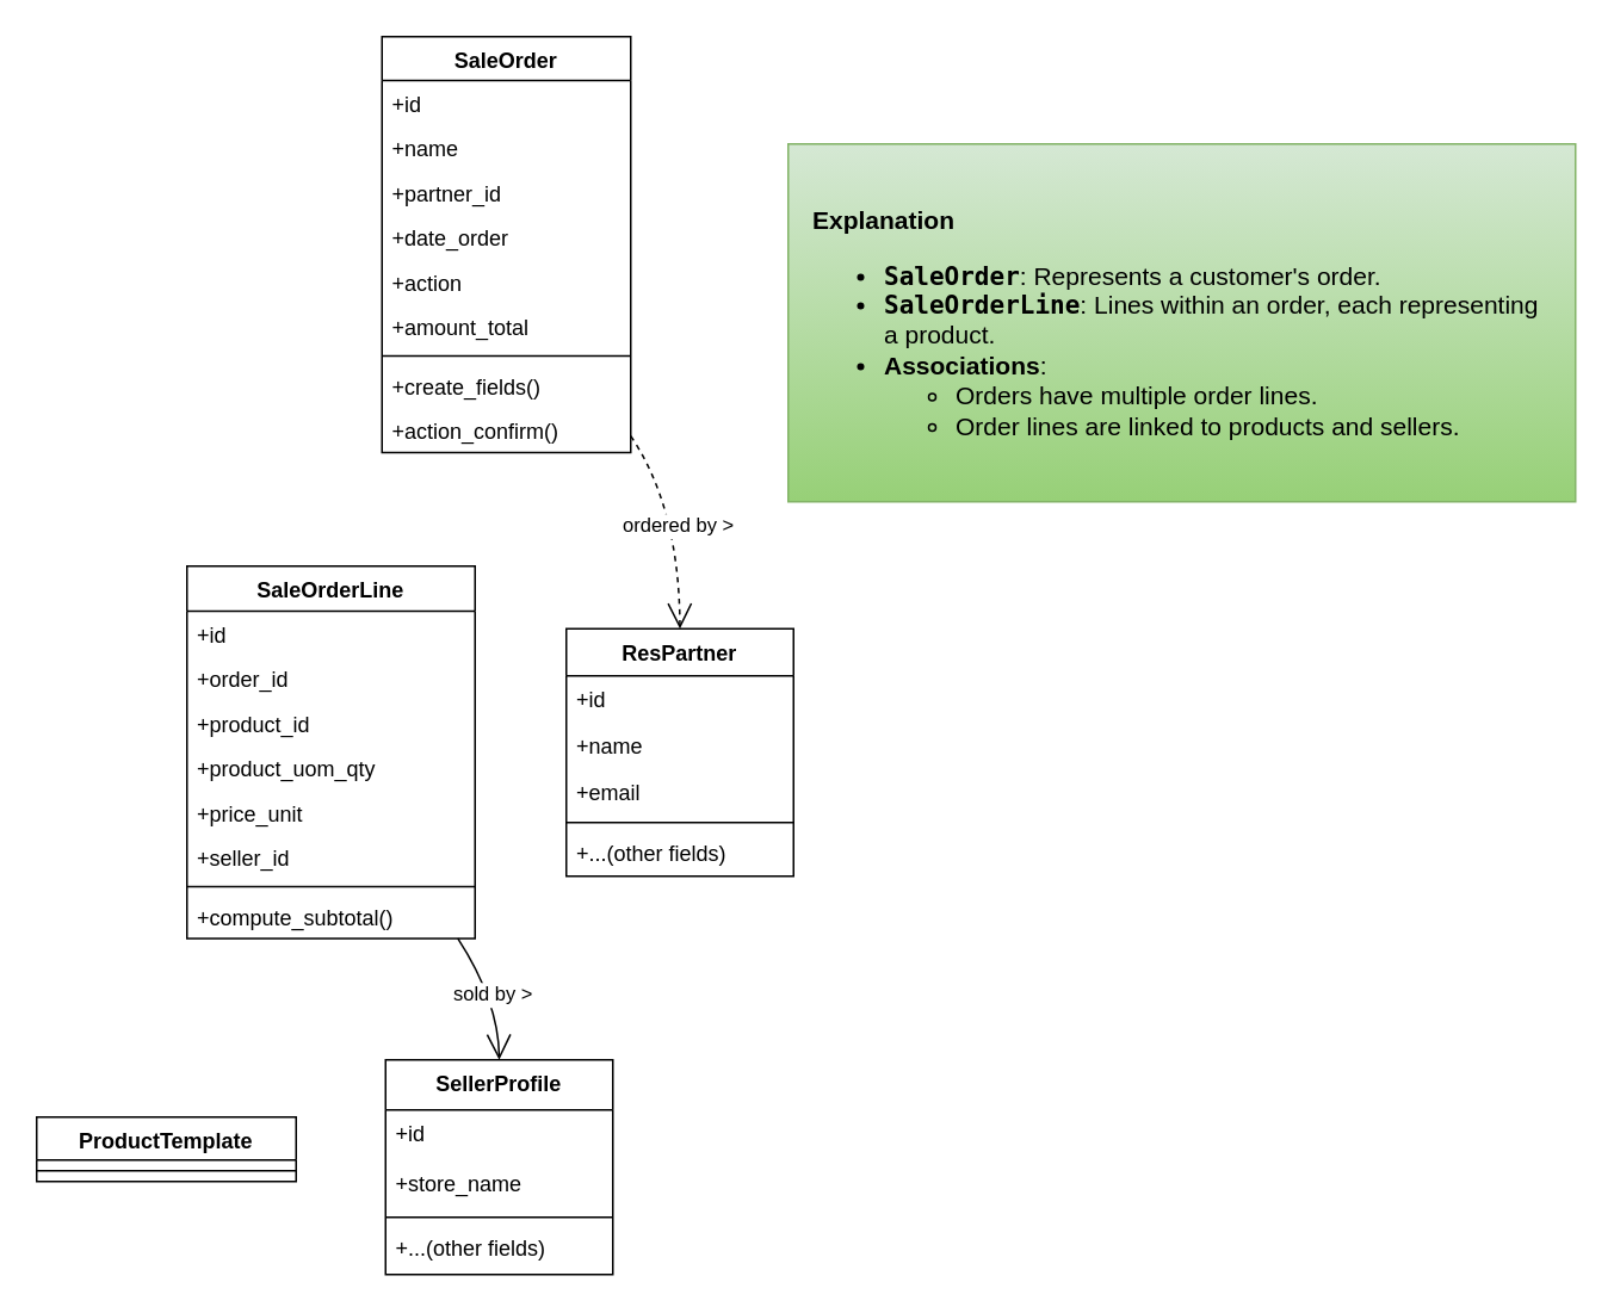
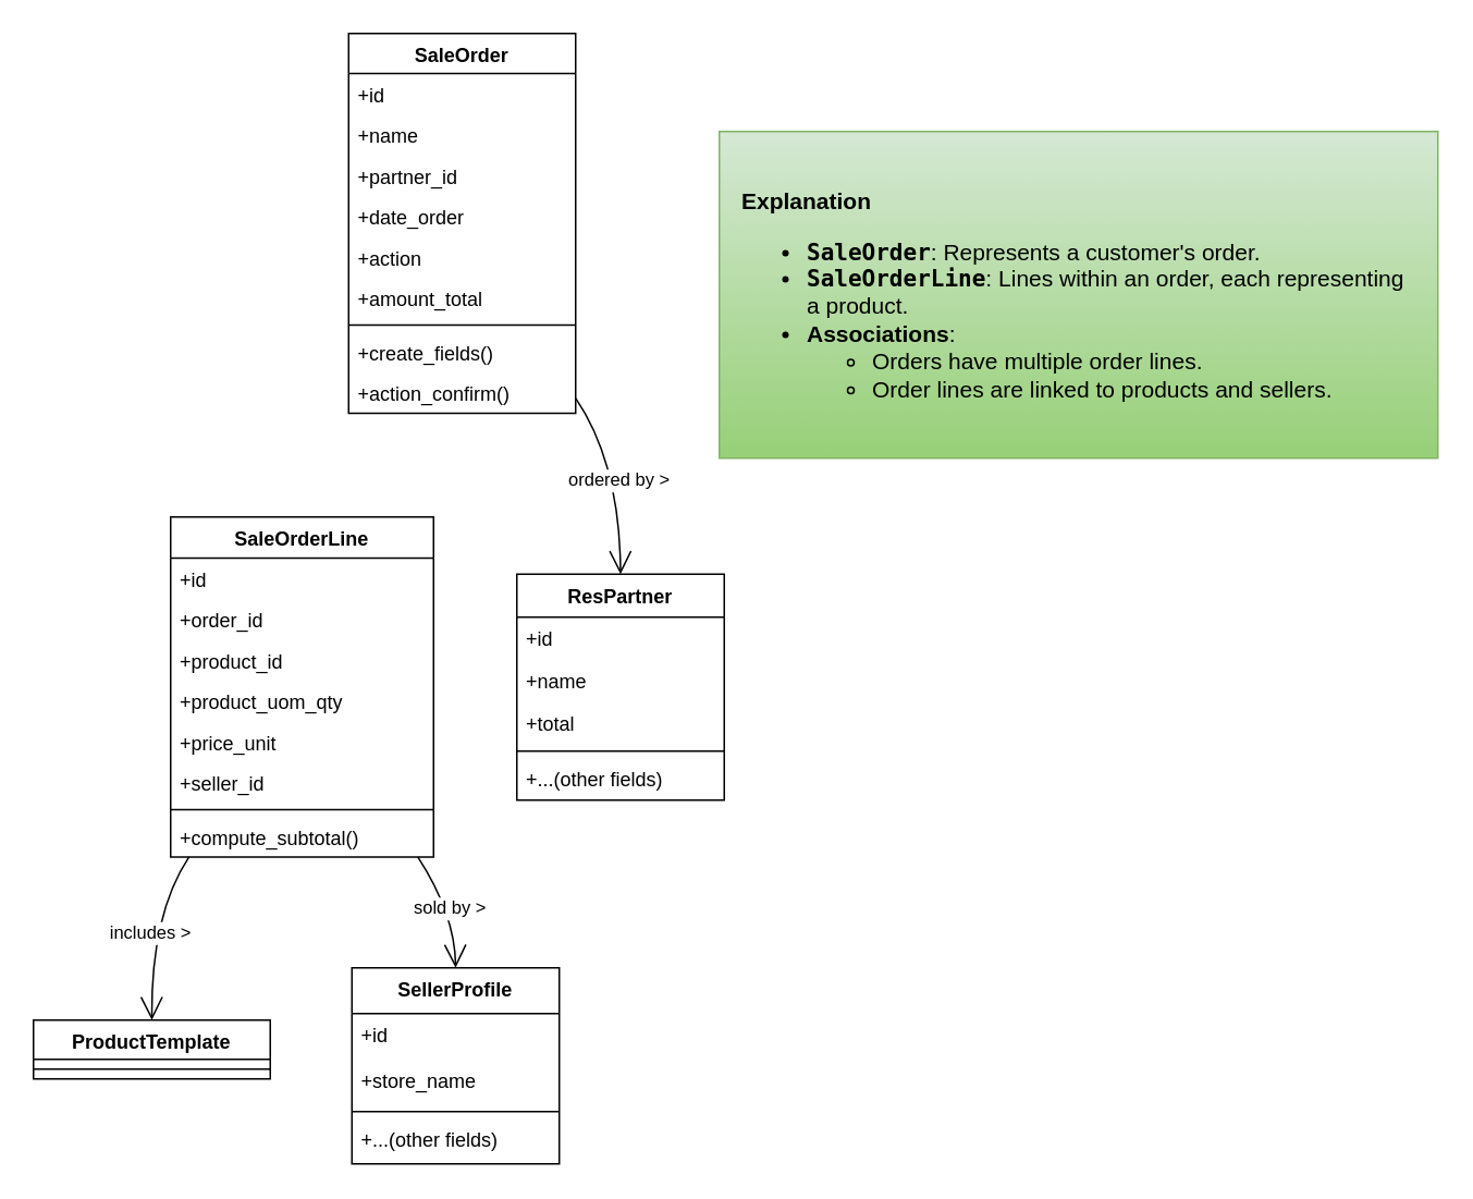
  <mxCell id="0" />
  <mxCell id="1" parent="0" />
  <mxCell id="2" value="SaleOrder" style="swimlane;fontStyle=1;align=center;verticalAlign=top;childLayout=stackLayout;horizontal=1;startSize=24.556;horizontalStack=0;resizeParent=1;resizeParentMax=0;resizeLast=0;collapsible=0;marginBottom=0;" vertex="1" parent="1"><mxGeometry x="213" y="20" width="139" height="232.556" as="geometry" /></mxCell>
  <mxCell id="3" value="+id" style="text;strokeColor=none;fillColor=none;align=left;verticalAlign=top;spacingLeft=4;spacingRight=4;overflow=hidden;rotatable=0;points=[[0,0.5],[1,0.5]];portConstraint=eastwest;" vertex="1" parent="2"><mxGeometry y="24.556" width="139" height="25" as="geometry" /></mxCell>
  <mxCell id="4" value="+name" style="text;strokeColor=none;fillColor=none;align=left;verticalAlign=top;spacingLeft=4;spacingRight=4;overflow=hidden;rotatable=0;points=[[0,0.5],[1,0.5]];portConstraint=eastwest;" vertex="1" parent="2"><mxGeometry y="49.556" width="139" height="25" as="geometry" /></mxCell>
  <mxCell id="5" value="+partner_id" style="text;strokeColor=none;fillColor=none;align=left;verticalAlign=top;spacingLeft=4;spacingRight=4;overflow=hidden;rotatable=0;points=[[0,0.5],[1,0.5]];portConstraint=eastwest;" vertex="1" parent="2"><mxGeometry y="74.556" width="139" height="25" as="geometry" /></mxCell>
  <mxCell id="6" value="+date_order" style="text;strokeColor=none;fillColor=none;align=left;verticalAlign=top;spacingLeft=4;spacingRight=4;overflow=hidden;rotatable=0;points=[[0,0.5],[1,0.5]];portConstraint=eastwest;" vertex="1" parent="2"><mxGeometry y="99.556" width="139" height="25" as="geometry" /></mxCell>
  <mxCell id="7" value="+action" style="text;strokeColor=none;fillColor=none;align=left;verticalAlign=top;spacingLeft=4;spacingRight=4;overflow=hidden;rotatable=0;points=[[0,0.5],[1,0.5]];portConstraint=eastwest;" vertex="1" parent="2"><mxGeometry y="124.556" width="139" height="25" as="geometry" /></mxCell>
  <mxCell id="8" value="+amount_total" style="text;strokeColor=none;fillColor=none;align=left;verticalAlign=top;spacingLeft=4;spacingRight=4;overflow=hidden;rotatable=0;points=[[0,0.5],[1,0.5]];portConstraint=eastwest;" vertex="1" parent="2"><mxGeometry y="149.556" width="139" height="25" as="geometry" /></mxCell>
  <mxCell id="9" style="line;strokeWidth=1;fillColor=none;align=left;verticalAlign=middle;spacingTop=-1;spacingLeft=3;spacingRight=3;rotatable=0;labelPosition=right;points=[];portConstraint=eastwest;strokeColor=inherit;" vertex="1" parent="2"><mxGeometry y="174.556" width="139" height="8" as="geometry" /></mxCell>
  <mxCell id="10" value="+create_fields()" style="text;strokeColor=none;fillColor=none;align=left;verticalAlign=top;spacingLeft=4;spacingRight=4;overflow=hidden;rotatable=0;points=[[0,0.5],[1,0.5]];portConstraint=eastwest;" vertex="1" parent="2"><mxGeometry y="182.556" width="139" height="25" as="geometry" /></mxCell>
  <mxCell id="11" value="+action_confirm()" style="text;strokeColor=none;fillColor=none;align=left;verticalAlign=top;spacingLeft=4;spacingRight=4;overflow=hidden;rotatable=0;points=[[0,0.5],[1,0.5]];portConstraint=eastwest;" vertex="1" parent="2"><mxGeometry y="207.556" width="139" height="25" as="geometry" /></mxCell>
  <mxCell id="12" value="SaleOrderLine" style="swimlane;fontStyle=1;align=center;verticalAlign=top;childLayout=stackLayout;horizontal=1;startSize=25.125;horizontalStack=0;resizeParent=1;resizeParentMax=0;resizeLast=0;collapsible=0;marginBottom=0;" vertex="1" parent="1"><mxGeometry x="104" y="316" width="161" height="208.125" as="geometry" /></mxCell>
  <mxCell id="13" value="+id" style="text;strokeColor=none;fillColor=none;align=left;verticalAlign=top;spacingLeft=4;spacingRight=4;overflow=hidden;rotatable=0;points=[[0,0.5],[1,0.5]];portConstraint=eastwest;" vertex="1" parent="12"><mxGeometry y="25.125" width="161" height="25" as="geometry" /></mxCell>
  <mxCell id="14" value="+order_id" style="text;strokeColor=none;fillColor=none;align=left;verticalAlign=top;spacingLeft=4;spacingRight=4;overflow=hidden;rotatable=0;points=[[0,0.5],[1,0.5]];portConstraint=eastwest;" vertex="1" parent="12"><mxGeometry y="50.125" width="161" height="25" as="geometry" /></mxCell>
  <mxCell id="15" value="+product_id" style="text;strokeColor=none;fillColor=none;align=left;verticalAlign=top;spacingLeft=4;spacingRight=4;overflow=hidden;rotatable=0;points=[[0,0.5],[1,0.5]];portConstraint=eastwest;" vertex="1" parent="12"><mxGeometry y="75.125" width="161" height="25" as="geometry" /></mxCell>
  <mxCell id="16" value="+product_uom_qty" style="text;strokeColor=none;fillColor=none;align=left;verticalAlign=top;spacingLeft=4;spacingRight=4;overflow=hidden;rotatable=0;points=[[0,0.5],[1,0.5]];portConstraint=eastwest;" vertex="1" parent="12"><mxGeometry y="100.125" width="161" height="25" as="geometry" /></mxCell>
  <mxCell id="17" value="+price_unit" style="text;strokeColor=none;fillColor=none;align=left;verticalAlign=top;spacingLeft=4;spacingRight=4;overflow=hidden;rotatable=0;points=[[0,0.5],[1,0.5]];portConstraint=eastwest;" vertex="1" parent="12"><mxGeometry y="125.125" width="161" height="25" as="geometry" /></mxCell>
  <mxCell id="18" value="+seller_id" style="text;strokeColor=none;fillColor=none;align=left;verticalAlign=top;spacingLeft=4;spacingRight=4;overflow=hidden;rotatable=0;points=[[0,0.5],[1,0.5]];portConstraint=eastwest;" vertex="1" parent="12"><mxGeometry y="150.125" width="161" height="25" as="geometry" /></mxCell>
  <mxCell id="19" style="line;strokeWidth=1;fillColor=none;align=left;verticalAlign=middle;spacingTop=-1;spacingLeft=3;spacingRight=3;rotatable=0;labelPosition=right;points=[];portConstraint=eastwest;strokeColor=inherit;" vertex="1" parent="12"><mxGeometry y="175.125" width="161" height="8" as="geometry" /></mxCell>
  <mxCell id="20" value="+compute_subtotal()" style="text;strokeColor=none;fillColor=none;align=left;verticalAlign=top;spacingLeft=4;spacingRight=4;overflow=hidden;rotatable=0;points=[[0,0.5],[1,0.5]];portConstraint=eastwest;" vertex="1" parent="12"><mxGeometry y="183.125" width="161" height="25" as="geometry" /></mxCell>
  <mxCell id="21" value="ResPartner" style="swimlane;fontStyle=1;align=center;verticalAlign=top;childLayout=stackLayout;horizontal=1;startSize=26.4;horizontalStack=0;resizeParent=1;resizeParentMax=0;resizeLast=0;collapsible=0;marginBottom=0;" vertex="1" parent="1"><mxGeometry x="316" y="351" width="127" height="138.4" as="geometry" /></mxCell>
  <mxCell id="22" value="+id" style="text;strokeColor=none;fillColor=none;align=left;verticalAlign=top;spacingLeft=4;spacingRight=4;overflow=hidden;rotatable=0;points=[[0,0.5],[1,0.5]];portConstraint=eastwest;" vertex="1" parent="21"><mxGeometry y="26.4" width="127" height="26" as="geometry" /></mxCell>
  <mxCell id="23" value="+name" style="text;strokeColor=none;fillColor=none;align=left;verticalAlign=top;spacingLeft=4;spacingRight=4;overflow=hidden;rotatable=0;points=[[0,0.5],[1,0.5]];portConstraint=eastwest;" vertex="1" parent="21"><mxGeometry y="52.4" width="127" height="26" as="geometry" /></mxCell>
- <mxCell id="24" value="+email" style="text;strokeColor=none;fillColor=none;align=left;verticalAlign=top;spacingLeft=4;spacingRight=4;overflow=hidden;rotatable=0;points=[[0,0.5],[1,0.5]];portConstraint=eastwest;" vertex="1" parent="21"><mxGeometry y="78.4" width="127" height="26" as="geometry" /></mxCell>
+ <mxCell id="24" value="+total" style="text;strokeColor=none;fillColor=none;align=left;verticalAlign=top;spacingLeft=4;spacingRight=4;overflow=hidden;rotatable=0;points=[[0,0.5],[1,0.5]];portConstraint=eastwest;" vertex="1" parent="21"><mxGeometry y="78.4" width="127" height="26" as="geometry" /></mxCell>
  <mxCell id="25" style="line;strokeWidth=1;fillColor=none;align=left;verticalAlign=middle;spacingTop=-1;spacingLeft=3;spacingRight=3;rotatable=0;labelPosition=right;points=[];portConstraint=eastwest;strokeColor=inherit;" vertex="1" parent="21"><mxGeometry y="104.4" width="127" height="8" as="geometry" /></mxCell>
  <mxCell id="26" value="+...(other fields)" style="text;strokeColor=none;fillColor=none;align=left;verticalAlign=top;spacingLeft=4;spacingRight=4;overflow=hidden;rotatable=0;points=[[0,0.5],[1,0.5]];portConstraint=eastwest;" vertex="1" parent="21"><mxGeometry y="112.4" width="127" height="26" as="geometry" /></mxCell>
  <mxCell id="27" value="SellerProfile" style="swimlane;fontStyle=1;align=center;verticalAlign=top;childLayout=stackLayout;horizontal=1;startSize=28;horizontalStack=0;resizeParent=1;resizeParentMax=0;resizeLast=0;collapsible=0;marginBottom=0;" vertex="1" parent="1"><mxGeometry x="215" y="592" width="127" height="120" as="geometry" /></mxCell>
  <mxCell id="28" value="+id" style="text;strokeColor=none;fillColor=none;align=left;verticalAlign=top;spacingLeft=4;spacingRight=4;overflow=hidden;rotatable=0;points=[[0,0.5],[1,0.5]];portConstraint=eastwest;" vertex="1" parent="27"><mxGeometry y="28" width="127" height="28" as="geometry" /></mxCell>
  <mxCell id="29" value="+store_name" style="text;strokeColor=none;fillColor=none;align=left;verticalAlign=top;spacingLeft=4;spacingRight=4;overflow=hidden;rotatable=0;points=[[0,0.5],[1,0.5]];portConstraint=eastwest;" vertex="1" parent="27"><mxGeometry y="56" width="127" height="28" as="geometry" /></mxCell>
  <mxCell id="30" style="line;strokeWidth=1;fillColor=none;align=left;verticalAlign=middle;spacingTop=-1;spacingLeft=3;spacingRight=3;rotatable=0;labelPosition=right;points=[];portConstraint=eastwest;strokeColor=inherit;" vertex="1" parent="27"><mxGeometry y="84" width="127" height="8" as="geometry" /></mxCell>
  <mxCell id="31" value="+...(other fields)" style="text;strokeColor=none;fillColor=none;align=left;verticalAlign=top;spacingLeft=4;spacingRight=4;overflow=hidden;rotatable=0;points=[[0,0.5],[1,0.5]];portConstraint=eastwest;" vertex="1" parent="27"><mxGeometry y="92" width="127" height="28" as="geometry" /></mxCell>
  <mxCell id="32" value="ProductTemplate" style="swimlane;fontStyle=1;align=center;verticalAlign=top;childLayout=stackLayout;horizontal=1;startSize=24;horizontalStack=0;resizeParent=1;resizeParentMax=0;resizeLast=0;collapsible=0;marginBottom=0;" vertex="1" parent="1"><mxGeometry x="20" y="624" width="145" height="36" as="geometry" /></mxCell>
  <mxCell id="33" style="line;strokeWidth=1;fillColor=none;align=left;verticalAlign=middle;spacingTop=-1;spacingLeft=3;spacingRight=3;rotatable=0;labelPosition=right;points=[];portConstraint=eastwest;strokeColor=inherit;" vertex="1" parent="32"><mxGeometry y="24" width="145" height="12" as="geometry" /></mxCell>
- <mxCell id="34" value="ordered by &gt;" style="curved=1;startArrow=none;endArrow=open;endSize=12;exitX=1;exitY=0.96;entryX=0.5;entryY=0;rounded=0;dashed=1;" edge="1" parent="1" source="2" target="21"><mxGeometry relative="1" as="geometry"><Array as="points"><mxPoint x="379" y="283" /></Array></mxGeometry></mxCell>
+ <mxCell id="34" value="ordered by &gt;" style="curved=1;startArrow=none;endArrow=open;endSize=12;exitX=1;exitY=0.96;entryX=0.5;entryY=0;rounded=0;" edge="1" parent="1" source="2" target="21"><mxGeometry relative="1" as="geometry"><Array as="points"><mxPoint x="379" y="283" /></Array></mxGeometry></mxCell>
+ <mxCell id="35" value="includes &gt;" style="curved=1;startArrow=none;endArrow=open;endSize=12;exitX=0.07;exitY=1;entryX=0.5;entryY=0;rounded=0;" edge="1" parent="1" source="12" target="32"><mxGeometry relative="1" as="geometry"><Array as="points"><mxPoint x="92" y="559" /></Array></mxGeometry></mxCell>
  <mxCell id="36" value="sold by &gt;" style="curved=1;startArrow=none;endArrow=open;endSize=12;exitX=0.94;exitY=1;entryX=0.5;entryY=0;rounded=0;" edge="1" parent="1" source="12" target="27"><mxGeometry relative="1" as="geometry"><Array as="points"><mxPoint x="278" y="559" /></Array></mxGeometry></mxCell>
  <mxCell id="37" value="&lt;h3 style=&quot;font-size: 14px;&quot;&gt;&lt;strong style=&quot;&quot;&gt;&lt;font style=&quot;font-size: 14px;&quot;&gt;Explanation&lt;/font&gt;&lt;/strong&gt;&lt;/h3&gt;&lt;ul style=&quot;font-size: 14px;&quot;&gt;&lt;li style=&quot;&quot;&gt;&lt;font style=&quot;font-size: 14px;&quot;&gt;&lt;strong&gt;&lt;code&gt;SaleOrder&lt;/code&gt;&lt;/strong&gt;: Represents a customer's order.&lt;/font&gt;&lt;/li&gt;&lt;li style=&quot;&quot;&gt;&lt;font style=&quot;font-size: 14px;&quot;&gt;&lt;strong&gt;&lt;code&gt;SaleOrderLine&lt;/code&gt;&lt;/strong&gt;: Lines within an order, each representing a product.&lt;/font&gt;&lt;/li&gt;&lt;li style=&quot;&quot;&gt;&lt;font style=&quot;font-size: 14px;&quot;&gt;&lt;strong&gt;Associations&lt;/strong&gt;:&lt;/font&gt;&lt;ul style=&quot;&quot;&gt;&lt;li style=&quot;&quot;&gt;&lt;font style=&quot;font-size: 14px;&quot;&gt;Orders have multiple order lines.&lt;/font&gt;&lt;/li&gt;&lt;li style=&quot;&quot;&gt;&lt;font style=&quot;font-size: 14px;&quot;&gt;Order lines are linked to products and sellers.&lt;/font&gt;&lt;/li&gt;&lt;/ul&gt;&lt;/li&gt;&lt;/ul&gt;" style="rounded=0;whiteSpace=wrap;html=1;align=left;spacing=14;fillColor=#d5e8d4;gradientColor=#97d077;strokeColor=#82b366;" vertex="1" parent="1"><mxGeometry x="440" y="80" width="440" height="200" as="geometry" /></mxCell>
